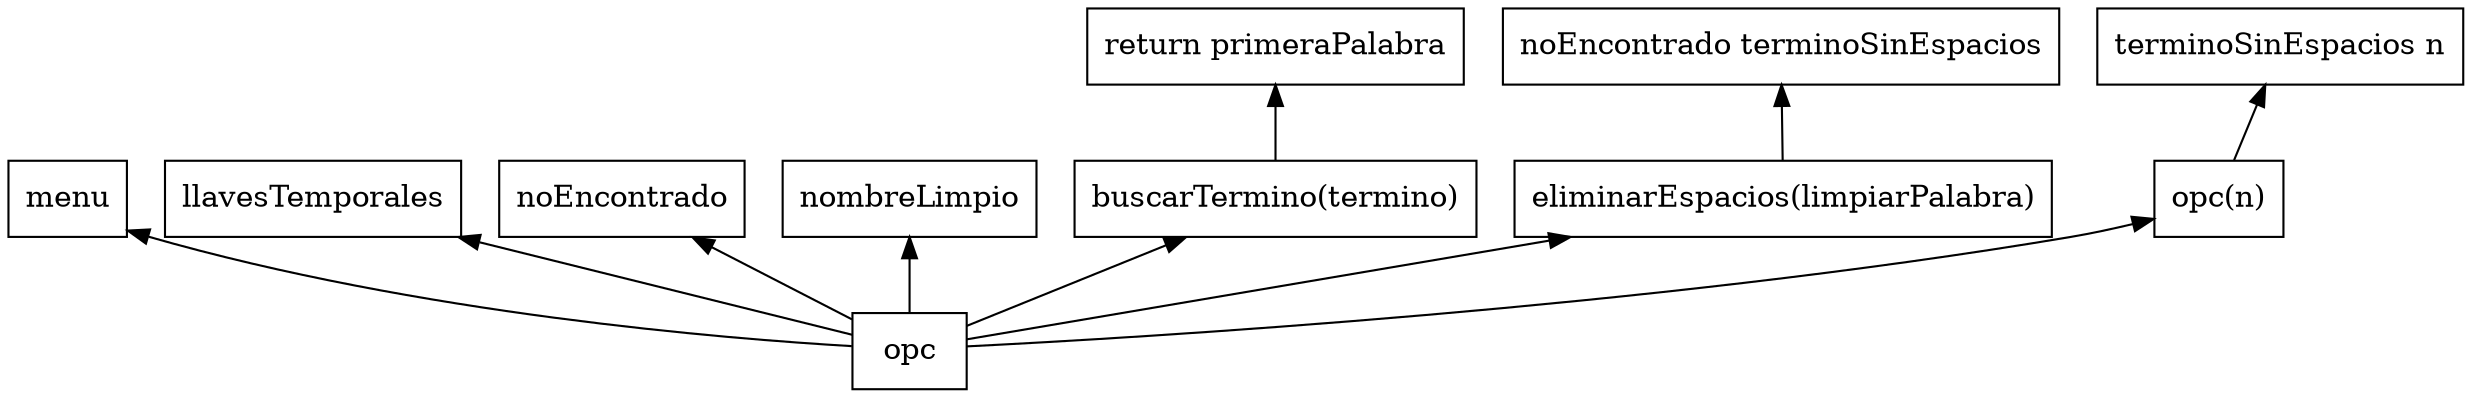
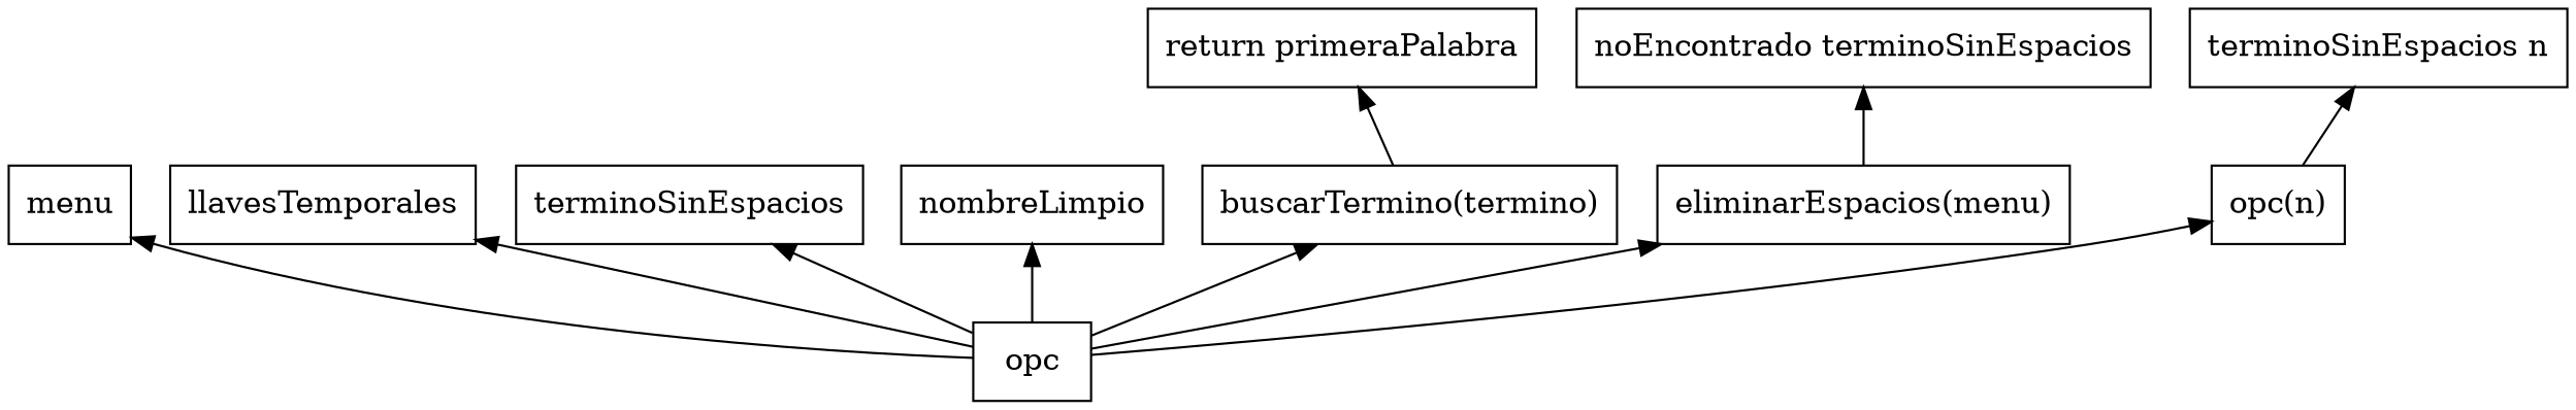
  digraph {
    rankdir=BT
    node [shape=box]
    n1 [label=menu]
    n2 [label=opc]
    n3 [label=llavesTemporales]
-   n4 [label=noEncontrado]
+   n4 [label=terminoSinEspacios]
    n5 [label=nombreLimpio]
    n6 [label="buscarTermino(termino)"]
-   n7 [label="eliminarEspacios(limpiarPalabra)"]
+   n7 [label="eliminarEspacios(menu)"]
    n8 [label="opc(n)"]
    "return primeraPalabra"
    n10 [label="noEncontrado terminoSinEspacios"]
    n11 [label="terminoSinEspacios n"]
    n2 -> n1
    n2 -> n3
    n2 -> n4
    n2 -> n5
    n2 -> n6
    n2 -> n7
    n2 -> n8
    n6 -> "return primeraPalabra"
    n7 -> n10
    n8 -> n11
  }
